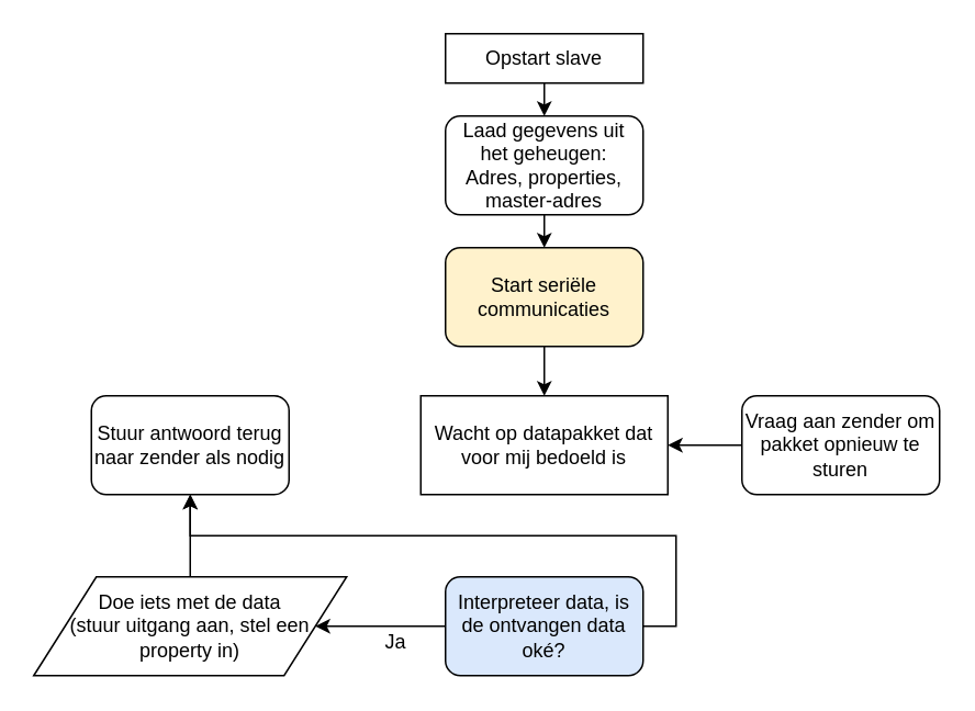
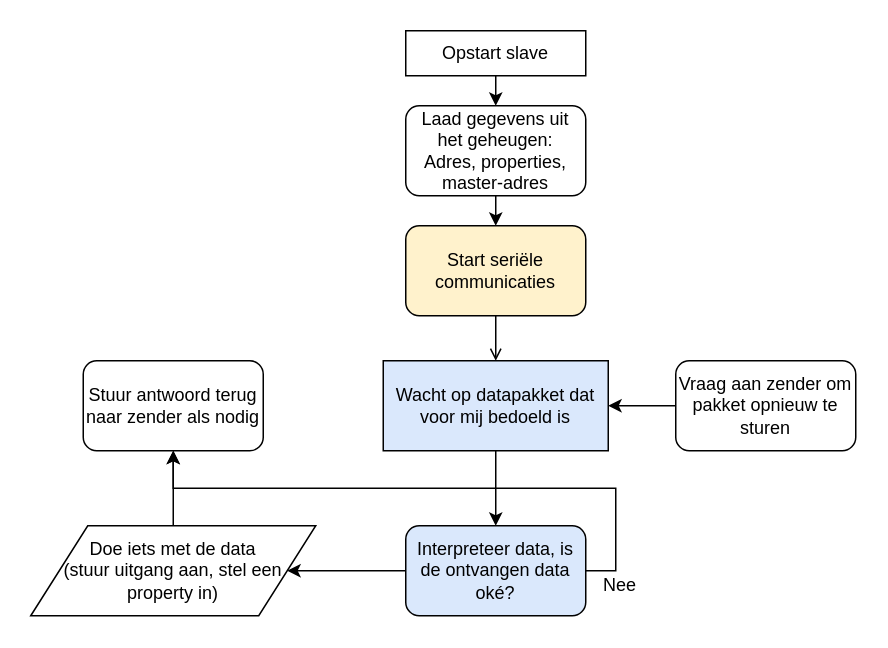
  <mxCell id="0" />
  <mxCell id="1" parent="0" />
  <mxCell id="2" style="edgeStyle=orthogonalEdgeStyle;rounded=0;orthogonalLoop=1;jettySize=auto;html=1;exitX=0.5;exitY=1;exitDx=0;exitDy=0;entryX=0.5;entryY=0;entryDx=0;entryDy=0;" edge="1" parent="1" source="3" target="5"><mxGeometry relative="1" as="geometry" /></mxCell>
  <mxCell id="3" value="Opstart slave&lt;br&gt;" style="rounded=0;whiteSpace=wrap;html=1;" vertex="1" parent="1"><mxGeometry x="270" y="20" width="120" height="30" as="geometry" /></mxCell>
  <mxCell id="4" style="edgeStyle=orthogonalEdgeStyle;rounded=0;orthogonalLoop=1;jettySize=auto;html=1;exitX=0.5;exitY=1;exitDx=0;exitDy=0;entryX=0.5;entryY=0;entryDx=0;entryDy=0;" edge="1" parent="1" source="5" target="7"><mxGeometry relative="1" as="geometry" /></mxCell>
  <mxCell id="5" value="&lt;span&gt;Laad gegevens uit het geheugen:&lt;/span&gt;&lt;br&gt;&lt;span&gt;Adres, properties, master-adres&lt;/span&gt;" style="rounded=1;whiteSpace=wrap;html=1;" vertex="1" parent="1"><mxGeometry x="270" y="70" width="120" height="60" as="geometry" /></mxCell>
- <mxCell id="6" style="edgeStyle=orthogonalEdgeStyle;rounded=0;orthogonalLoop=1;jettySize=auto;html=1;exitX=0.5;exitY=1;exitDx=0;exitDy=0;entryX=0.5;entryY=0;entryDx=0;entryDy=0;" edge="1" parent="1" source="7" target="9"><mxGeometry relative="1" as="geometry" /></mxCell>
+ <mxCell id="6" style="edgeStyle=orthogonalEdgeStyle;rounded=0;orthogonalLoop=1;jettySize=auto;html=1;exitX=0.5;exitY=1;exitDx=0;exitDy=0;entryX=0.5;entryY=0;entryDx=0;entryDy=0;endArrow=open;" edge="1" parent="1" source="7" target="9"><mxGeometry relative="1" as="geometry" /></mxCell>
  <mxCell id="7" value="Start seriële communicaties&lt;br&gt;" style="rounded=1;whiteSpace=wrap;html=1;fillColor=#fff2cc;" vertex="1" parent="1"><mxGeometry x="270" y="150" width="120" height="60" as="geometry" /></mxCell>
- <mxCell id="9" value="Wacht op datapakket dat voor mij bedoeld is" style="rounded=0;whiteSpace=wrap;html=1;" vertex="1" parent="1"><mxGeometry x="255" y="240" width="150" height="60" as="geometry" /></mxCell>
+ <mxCell id="8" style="edgeStyle=orthogonalEdgeStyle;rounded=0;orthogonalLoop=1;jettySize=auto;html=1;exitX=0.5;exitY=1;exitDx=0;exitDy=0;entryX=0.5;entryY=0;entryDx=0;entryDy=0;" edge="1" parent="1" source="9" target="12"><mxGeometry relative="1" as="geometry" /></mxCell>
+ <mxCell id="9" value="Wacht op datapakket dat voor mij bedoeld is" style="rounded=0;whiteSpace=wrap;html=1;fillColor=#dae8fc;" vertex="1" parent="1"><mxGeometry x="255" y="240" width="150" height="60" as="geometry" /></mxCell>
  <mxCell id="10" style="edgeStyle=orthogonalEdgeStyle;rounded=0;orthogonalLoop=1;jettySize=auto;html=1;exitX=0;exitY=0.5;exitDx=0;exitDy=0;entryX=1;entryY=0.5;entryDx=0;entryDy=0;" edge="1" parent="1" source="12" target="14"><mxGeometry relative="1" as="geometry" /></mxCell>
  <mxCell id="11" style="edgeStyle=orthogonalEdgeStyle;rounded=0;orthogonalLoop=1;jettySize=auto;html=1;exitX=1;exitY=0.5;exitDx=0;exitDy=0;" edge="1" parent="1" source="12" target="15"><mxGeometry relative="1" as="geometry" /></mxCell>
  <mxCell id="12" value="Interpreteer data, is de ontvangen data oké?" style="rounded=1;whiteSpace=wrap;html=1;fillColor=#dae8fc;" vertex="1" parent="1"><mxGeometry x="270" y="350" width="120" height="60" as="geometry" /></mxCell>
  <mxCell id="13" style="edgeStyle=orthogonalEdgeStyle;rounded=0;orthogonalLoop=1;jettySize=auto;html=1;exitX=0.5;exitY=0;exitDx=0;exitDy=0;entryX=0.5;entryY=1;entryDx=0;entryDy=0;" edge="1" parent="1" source="14" target="15"><mxGeometry relative="1" as="geometry" /></mxCell>
  <mxCell id="14" value="Doe iets met de data&lt;br&gt;(stuur uitgang aan, stel een property in)&lt;br&gt;" style="shape=parallelogram;perimeter=parallelogramPerimeter;whiteSpace=wrap;html=1;" vertex="1" parent="1"><mxGeometry x="20" y="350" width="190" height="60" as="geometry" /></mxCell>
  <mxCell id="15" value="Stuur antwoord terug naar zender als nodig" style="rounded=1;whiteSpace=wrap;html=1;" vertex="1" parent="1"><mxGeometry x="55" y="240" width="120" height="60" as="geometry" /></mxCell>
  <mxCell id="16" style="edgeStyle=orthogonalEdgeStyle;rounded=0;orthogonalLoop=1;jettySize=auto;html=1;exitX=0;exitY=0.5;exitDx=0;exitDy=0;entryX=1;entryY=0.5;entryDx=0;entryDy=0;" edge="1" parent="1" source="17" target="9"><mxGeometry relative="1" as="geometry" /></mxCell>
  <mxCell id="17" value="Vraag aan zender om pakket opnieuw te sturen" style="rounded=1;whiteSpace=wrap;html=1;" vertex="1" parent="1"><mxGeometry x="450" y="240" width="120" height="60" as="geometry" /></mxCell>
- <mxCell id="18" value="Ja" style="text;html=1;strokeColor=none;fillColor=none;align=center;verticalAlign=middle;whiteSpace=wrap;rounded=0;" vertex="1" parent="1"><mxGeometry x="220" y="380" width="40" height="20" as="geometry" /></mxCell>
+ <mxCell id="19" value="Nee" style="text;html=1;resizable=0;points=[];autosize=1;align=left;verticalAlign=top;spacingTop=-4;" vertex="1" parent="1"><mxGeometry x="400" y="380" width="40" height="20" as="geometry" /></mxCell>
